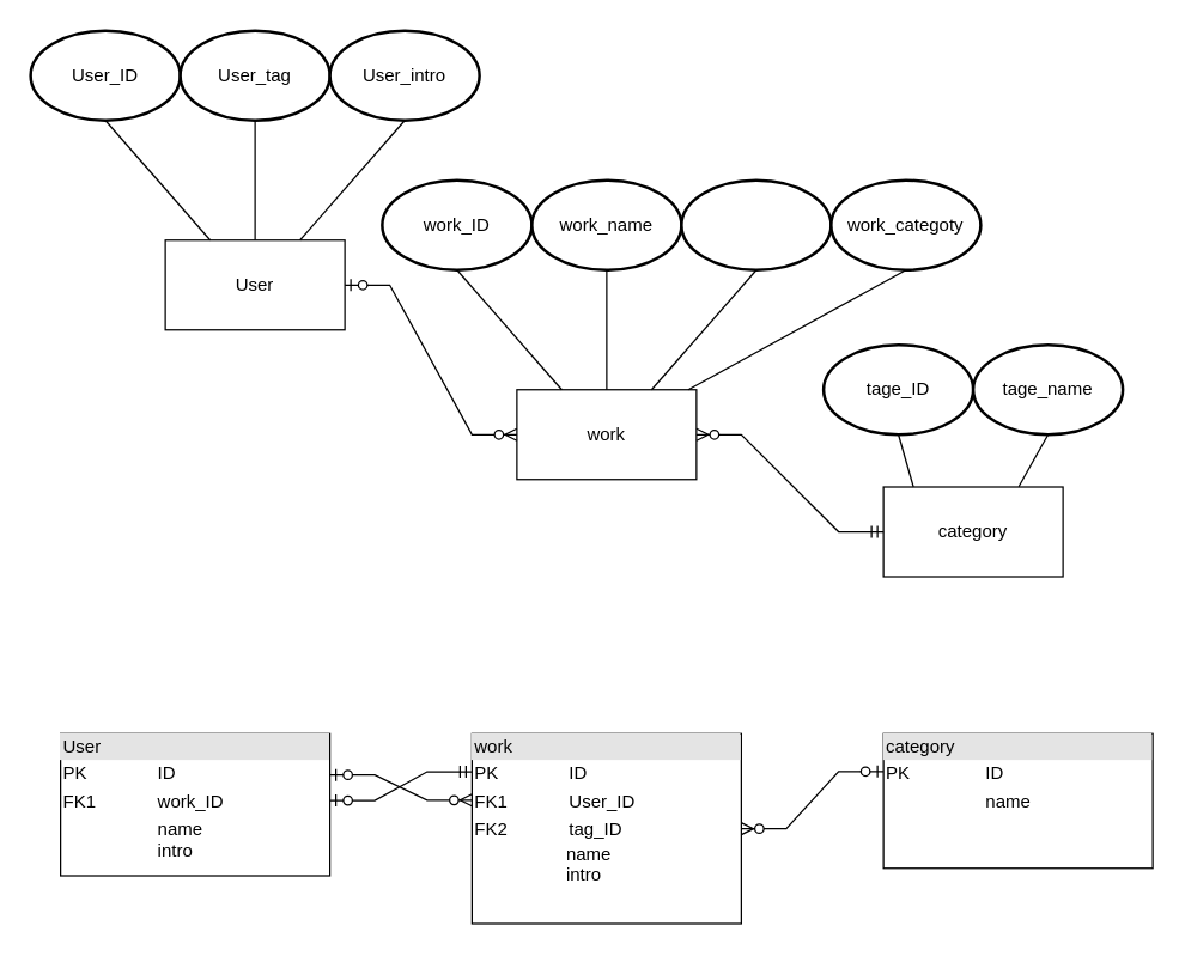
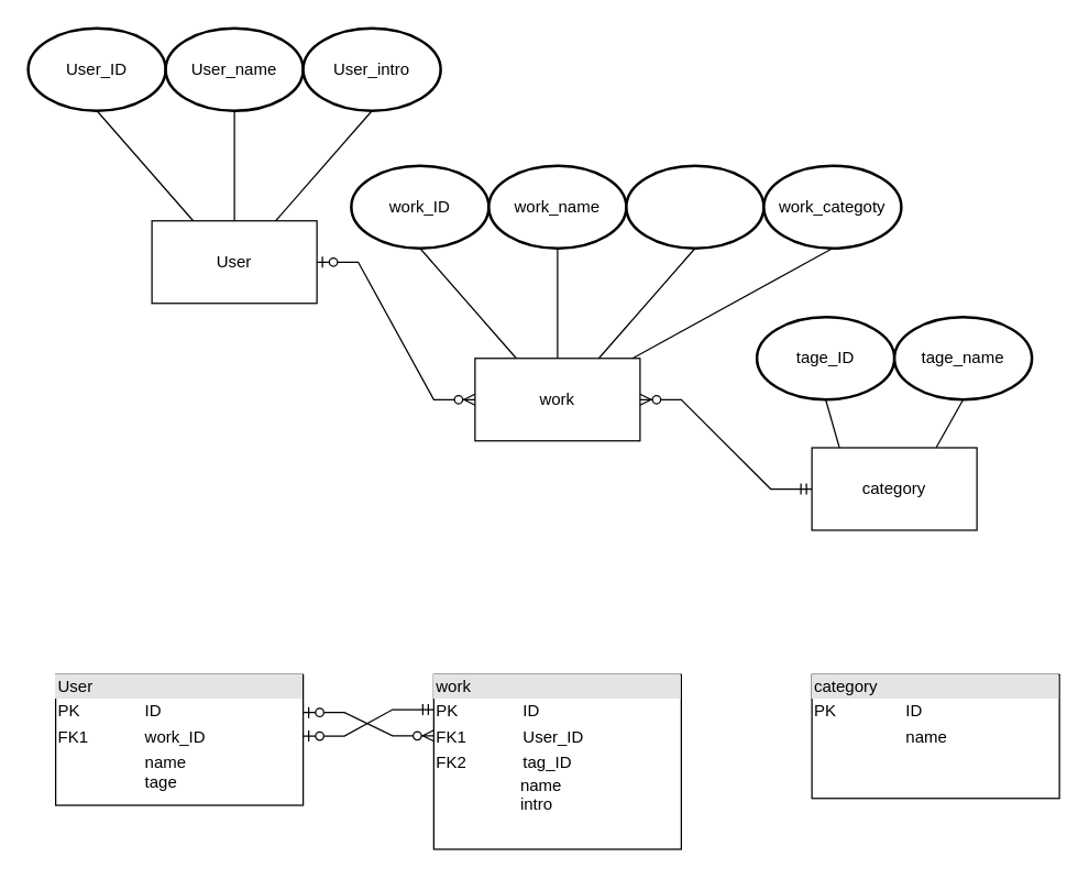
  <mxCell id="0" />
  <mxCell id="1" parent="0" />
  <mxCell id="2" value="" style="rounded=0;whiteSpace=wrap;html=1;" vertex="1" parent="1"><mxGeometry x="110" y="160" width="120" height="60" as="geometry" /></mxCell>
  <mxCell id="3" value="User" style="text;html=1;strokeColor=none;fillColor=none;align=center;verticalAlign=middle;whiteSpace=wrap;rounded=0;" vertex="1" parent="1"><mxGeometry x="140" y="175" width="60" height="30" as="geometry" /></mxCell>
  <mxCell id="4" value="" style="rounded=0;whiteSpace=wrap;html=1;" vertex="1" parent="1"><mxGeometry x="345" y="260" width="120" height="60" as="geometry" /></mxCell>
  <mxCell id="5" value="work" style="text;html=1;strokeColor=none;fillColor=none;align=center;verticalAlign=middle;whiteSpace=wrap;rounded=0;" vertex="1" parent="1"><mxGeometry x="375" y="275" width="60" height="30" as="geometry" /></mxCell>
  <mxCell id="6" value="" style="rounded=0;whiteSpace=wrap;html=1;" vertex="1" parent="1"><mxGeometry x="590" y="325" width="120" height="60" as="geometry" /></mxCell>
  <mxCell id="7" value="category" style="text;html=1;strokeColor=none;fillColor=none;align=center;verticalAlign=middle;whiteSpace=wrap;rounded=0;" vertex="1" parent="1"><mxGeometry x="620" y="340" width="60" height="30" as="geometry" /></mxCell>
  <mxCell id="8" value="" style="edgeStyle=entityRelationEdgeStyle;fontSize=12;html=1;endArrow=ERzeroToMany;startArrow=ERzeroToOne;rounded=0;exitX=1;exitY=0.5;exitDx=0;exitDy=0;entryX=0;entryY=0.5;entryDx=0;entryDy=0;" edge="1" parent="1" source="2" target="4"><mxGeometry width="100" height="100" relative="1" as="geometry"><mxPoint x="350" y="320" as="sourcePoint" /><mxPoint x="450" y="220" as="targetPoint" /></mxGeometry></mxCell>
  <mxCell id="9" value="" style="edgeStyle=entityRelationEdgeStyle;fontSize=12;html=1;endArrow=ERzeroToMany;startArrow=ERmandOne;rounded=0;entryX=1;entryY=0.5;entryDx=0;entryDy=0;exitX=0;exitY=0.5;exitDx=0;exitDy=0;" edge="1" parent="1" source="6" target="4"><mxGeometry width="100" height="100" relative="1" as="geometry"><mxPoint x="490" y="380" as="sourcePoint" /><mxPoint x="450" y="220" as="targetPoint" /></mxGeometry></mxCell>
  <mxCell id="10" value="" style="strokeWidth=2;html=1;shape=mxgraph.flowchart.start_1;whiteSpace=wrap;" vertex="1" parent="1"><mxGeometry x="20" y="20" width="100" height="60" as="geometry" /></mxCell>
  <mxCell id="11" value="User_ID" style="text;html=1;strokeColor=none;fillColor=none;align=center;verticalAlign=middle;whiteSpace=wrap;rounded=0;" vertex="1" parent="1"><mxGeometry x="40" y="35" width="60" height="30" as="geometry" /></mxCell>
  <mxCell id="12" value="" style="strokeWidth=2;html=1;shape=mxgraph.flowchart.start_1;whiteSpace=wrap;" vertex="1" parent="1"><mxGeometry x="120" y="20" width="100" height="60" as="geometry" /></mxCell>
- <mxCell id="13" value="User_tag" style="text;html=1;strokeColor=none;fillColor=none;align=center;verticalAlign=middle;whiteSpace=wrap;rounded=0;" vertex="1" parent="1"><mxGeometry x="140" y="35" width="60" height="30" as="geometry" /></mxCell>
+ <mxCell id="13" value="User_name" style="text;html=1;strokeColor=none;fillColor=none;align=center;verticalAlign=middle;whiteSpace=wrap;rounded=0;" vertex="1" parent="1"><mxGeometry x="140" y="35" width="60" height="30" as="geometry" /></mxCell>
  <mxCell id="14" value="" style="strokeWidth=2;html=1;shape=mxgraph.flowchart.start_1;whiteSpace=wrap;" vertex="1" parent="1"><mxGeometry x="220" y="20" width="100" height="60" as="geometry" /></mxCell>
  <mxCell id="15" value="User_intro" style="text;html=1;strokeColor=none;fillColor=none;align=center;verticalAlign=middle;whiteSpace=wrap;rounded=0;" vertex="1" parent="1"><mxGeometry x="240" y="35" width="60" height="30" as="geometry" /></mxCell>
  <mxCell id="16" value="" style="strokeWidth=2;html=1;shape=mxgraph.flowchart.start_1;whiteSpace=wrap;" vertex="1" parent="1"><mxGeometry x="255" y="120" width="100" height="60" as="geometry" /></mxCell>
  <mxCell id="17" value="work_ID" style="text;html=1;strokeColor=none;fillColor=none;align=center;verticalAlign=middle;whiteSpace=wrap;rounded=0;" vertex="1" parent="1"><mxGeometry x="275" y="135" width="60" height="30" as="geometry" /></mxCell>
  <mxCell id="18" value="" style="strokeWidth=2;html=1;shape=mxgraph.flowchart.start_1;whiteSpace=wrap;" vertex="1" parent="1"><mxGeometry x="355" y="120" width="100" height="60" as="geometry" /></mxCell>
  <mxCell id="19" value="work_name" style="text;html=1;strokeColor=none;fillColor=none;align=center;verticalAlign=middle;whiteSpace=wrap;rounded=0;" vertex="1" parent="1"><mxGeometry x="375" y="135" width="60" height="30" as="geometry" /></mxCell>
  <mxCell id="20" value="" style="strokeWidth=2;html=1;shape=mxgraph.flowchart.start_1;whiteSpace=wrap;" vertex="1" parent="1"><mxGeometry x="455" y="120" width="100" height="60" as="geometry" /></mxCell>
  <mxCell id="21" value="" style="strokeWidth=2;html=1;shape=mxgraph.flowchart.start_1;whiteSpace=wrap;" vertex="1" parent="1"><mxGeometry x="550" y="230" width="100" height="60" as="geometry" /></mxCell>
  <mxCell id="22" value="tage_ID" style="text;html=1;strokeColor=none;fillColor=none;align=center;verticalAlign=middle;whiteSpace=wrap;rounded=0;" vertex="1" parent="1"><mxGeometry x="570" y="245" width="60" height="30" as="geometry" /></mxCell>
  <mxCell id="23" value="" style="strokeWidth=2;html=1;shape=mxgraph.flowchart.start_1;whiteSpace=wrap;" vertex="1" parent="1"><mxGeometry x="650" y="230" width="100" height="60" as="geometry" /></mxCell>
  <mxCell id="24" value="tage_name" style="text;html=1;strokeColor=none;fillColor=none;align=center;verticalAlign=middle;whiteSpace=wrap;rounded=0;" vertex="1" parent="1"><mxGeometry x="670" y="245" width="60" height="30" as="geometry" /></mxCell>
  <mxCell id="25" value="" style="endArrow=none;html=1;rounded=0;exitX=0.5;exitY=1;exitDx=0;exitDy=0;exitPerimeter=0;entryX=0.5;entryY=0;entryDx=0;entryDy=0;" edge="1" parent="1" source="12" target="2"><mxGeometry width="50" height="50" relative="1" as="geometry"><mxPoint x="380" y="200" as="sourcePoint" /><mxPoint x="170" y="150" as="targetPoint" /></mxGeometry></mxCell>
  <mxCell id="26" value="" style="endArrow=none;html=1;rounded=0;exitX=0.25;exitY=0;exitDx=0;exitDy=0;entryX=0.5;entryY=1;entryDx=0;entryDy=0;entryPerimeter=0;" edge="1" parent="1" source="2" target="10"><mxGeometry width="50" height="50" relative="1" as="geometry"><mxPoint x="380" y="200" as="sourcePoint" /><mxPoint x="430" y="150" as="targetPoint" /></mxGeometry></mxCell>
  <mxCell id="27" value="" style="endArrow=none;html=1;rounded=0;exitX=0.75;exitY=0;exitDx=0;exitDy=0;entryX=0.5;entryY=1;entryDx=0;entryDy=0;entryPerimeter=0;" edge="1" parent="1" source="2" target="14"><mxGeometry width="50" height="50" relative="1" as="geometry"><mxPoint x="380" y="200" as="sourcePoint" /><mxPoint x="430" y="150" as="targetPoint" /></mxGeometry></mxCell>
  <mxCell id="28" value="" style="endArrow=none;html=1;rounded=0;exitX=0.25;exitY=0;exitDx=0;exitDy=0;entryX=0.5;entryY=1;entryDx=0;entryDy=0;entryPerimeter=0;" edge="1" parent="1" source="4" target="16"><mxGeometry width="50" height="50" relative="1" as="geometry"><mxPoint x="210" y="170" as="sourcePoint" /><mxPoint x="280" y="90" as="targetPoint" /></mxGeometry></mxCell>
  <mxCell id="29" value="" style="endArrow=none;html=1;rounded=0;exitX=0.5;exitY=0;exitDx=0;exitDy=0;entryX=0.5;entryY=1;entryDx=0;entryDy=0;entryPerimeter=0;" edge="1" parent="1" source="4" target="18"><mxGeometry width="50" height="50" relative="1" as="geometry"><mxPoint x="385" y="270" as="sourcePoint" /><mxPoint x="440" y="190" as="targetPoint" /></mxGeometry></mxCell>
  <mxCell id="30" value="" style="endArrow=none;html=1;rounded=0;exitX=0.75;exitY=0;exitDx=0;exitDy=0;entryX=0.5;entryY=1;entryDx=0;entryDy=0;entryPerimeter=0;" edge="1" parent="1" source="4" target="20"><mxGeometry width="50" height="50" relative="1" as="geometry"><mxPoint x="395" y="280" as="sourcePoint" /><mxPoint x="500" y="200" as="targetPoint" /></mxGeometry></mxCell>
  <mxCell id="31" value="" style="strokeWidth=2;html=1;shape=mxgraph.flowchart.start_1;whiteSpace=wrap;" vertex="1" parent="1"><mxGeometry x="555" y="120" width="100" height="60" as="geometry" /></mxCell>
  <mxCell id="32" value="work_categoty" style="text;html=1;strokeColor=none;fillColor=none;align=center;verticalAlign=middle;whiteSpace=wrap;rounded=0;" vertex="1" parent="1"><mxGeometry x="575" y="135" width="60" height="30" as="geometry" /></mxCell>
  <mxCell id="33" value="" style="endArrow=none;html=1;rounded=0;entryX=0.5;entryY=1;entryDx=0;entryDy=0;entryPerimeter=0;" edge="1" parent="1" source="4" target="31"><mxGeometry width="50" height="50" relative="1" as="geometry"><mxPoint x="470" y="260" as="sourcePoint" /><mxPoint x="515" y="190" as="targetPoint" /></mxGeometry></mxCell>
  <mxCell id="34" value="" style="endArrow=none;html=1;rounded=0;entryX=0.5;entryY=1;entryDx=0;entryDy=0;entryPerimeter=0;exitX=0.25;exitY=0;exitDx=0;exitDy=0;" edge="1" parent="1" target="21"><mxGeometry width="50" height="50" relative="1" as="geometry"><mxPoint x="610" y="325" as="sourcePoint" /><mxPoint x="535" y="180" as="targetPoint" /></mxGeometry></mxCell>
  <mxCell id="35" value="" style="endArrow=none;html=1;rounded=0;entryX=0.5;entryY=1;entryDx=0;entryDy=0;entryPerimeter=0;exitX=0.837;exitY=-0.003;exitDx=0;exitDy=0;exitPerimeter=0;" edge="1" parent="1" target="23"><mxGeometry width="50" height="50" relative="1" as="geometry"><mxPoint x="680.44" y="324.82" as="sourcePoint" /><mxPoint x="545" y="190" as="targetPoint" /></mxGeometry></mxCell>
- <mxCell id="36" value="&lt;div style=&quot;box-sizing:border-box;width:100%;background:#e4e4e4;padding:2px;&quot;&gt;User&lt;/div&gt;&lt;table style=&quot;width:100%;font-size:1em;&quot; cellpadding=&quot;2&quot; cellspacing=&quot;0&quot;&gt;&lt;tbody&gt;&lt;tr&gt;&lt;td&gt;PK&lt;/td&gt;&lt;td&gt;ID&lt;/td&gt;&lt;/tr&gt;&lt;tr&gt;&lt;td&gt;FK1&lt;/td&gt;&lt;td&gt;work_ID&lt;/td&gt;&lt;/tr&gt;&lt;tr&gt;&lt;td&gt;&lt;/td&gt;&lt;td&gt;name&lt;br&gt;intro&lt;br&gt;&lt;br&gt;&lt;/td&gt;&lt;/tr&gt;&lt;/tbody&gt;&lt;/table&gt;" style="verticalAlign=top;align=left;overflow=fill;html=1;whiteSpace=wrap;points=[[0,0,0,0,0],[0,0.29,0,0,0],[0,0.47,0,0,0],[0,0.75,0,0,0],[0,1,0,0,0],[0.25,0,0,0,0],[0.25,1,0,0,0],[0.5,0,0,0,0],[0.5,1,0,0,0],[0.75,0,0,0,0],[0.75,1,0,0,0],[1,0,0,0,0],[1,0.29,0,0,0],[1,0.47,0,0,0],[1,0.75,0,0,0],[1,1,0,0,0]];" vertex="1" parent="1"><mxGeometry x="40" y="490" width="180" height="95" as="geometry" /></mxCell>
+ <mxCell id="36" value="&lt;div style=&quot;box-sizing:border-box;width:100%;background:#e4e4e4;padding:2px;&quot;&gt;User&lt;/div&gt;&lt;table style=&quot;width:100%;font-size:1em;&quot; cellpadding=&quot;2&quot; cellspacing=&quot;0&quot;&gt;&lt;tbody&gt;&lt;tr&gt;&lt;td&gt;PK&lt;/td&gt;&lt;td&gt;ID&lt;/td&gt;&lt;/tr&gt;&lt;tr&gt;&lt;td&gt;FK1&lt;/td&gt;&lt;td&gt;work_ID&lt;/td&gt;&lt;/tr&gt;&lt;tr&gt;&lt;td&gt;&lt;/td&gt;&lt;td&gt;name&lt;br&gt;tage&lt;br&gt;&lt;br&gt;&lt;/td&gt;&lt;/tr&gt;&lt;/tbody&gt;&lt;/table&gt;" style="verticalAlign=top;align=left;overflow=fill;html=1;whiteSpace=wrap;points=[[0,0,0,0,0],[0,0.29,0,0,0],[0,0.47,0,0,0],[0,0.75,0,0,0],[0,1,0,0,0],[0.25,0,0,0,0],[0.25,1,0,0,0],[0.5,0,0,0,0],[0.5,1,0,0,0],[0.75,0,0,0,0],[0.75,1,0,0,0],[1,0,0,0,0],[1,0.29,0,0,0],[1,0.47,0,0,0],[1,0.75,0,0,0],[1,1,0,0,0]];" vertex="1" parent="1"><mxGeometry x="40" y="490" width="180" height="95" as="geometry" /></mxCell>
  <mxCell id="37" value="&lt;div style=&quot;box-sizing:border-box;width:100%;background:#e4e4e4;padding:2px;&quot;&gt;work&lt;/div&gt;&lt;table style=&quot;width:100%;font-size:1em;&quot; cellpadding=&quot;2&quot; cellspacing=&quot;0&quot;&gt;&lt;tbody&gt;&lt;tr&gt;&lt;td&gt;PK&lt;/td&gt;&lt;td&gt;ID&lt;/td&gt;&lt;/tr&gt;&lt;tr&gt;&lt;td&gt;FK1&lt;/td&gt;&lt;td&gt;User_ID&lt;br&gt;&lt;/td&gt;&lt;/tr&gt;&lt;tr&gt;&lt;td&gt;FK2&lt;/td&gt;&lt;td&gt;tag_ID&lt;br&gt;&lt;/td&gt;&lt;/tr&gt;&lt;/tbody&gt;&lt;/table&gt;&lt;span style=&quot;white-space: pre;&quot;&gt;&#09;&lt;/span&gt;&lt;span style=&quot;white-space: pre;&quot;&gt;&#09;&lt;/span&gt;&amp;nbsp; &amp;nbsp;name&lt;br&gt;&lt;span style=&quot;white-space: pre;&quot;&gt;&#09;&lt;/span&gt;&lt;span style=&quot;white-space: pre;&quot;&gt;&#09;&lt;/span&gt;&amp;nbsp; &amp;nbsp;intro&lt;br&gt;&lt;span style=&quot;white-space: pre;&quot;&gt;&lt;/span&gt;" style="verticalAlign=top;align=left;overflow=fill;html=1;whiteSpace=wrap;points=[[0,0,0,0,0],[0,0.2,0,0,0],[0,0.35,0,0,0],[0,0.5,0,0,0],[0,1,0,0,0],[0.25,0,0,0,0],[0.25,1,0,0,0],[0.5,0,0,0,0],[0.5,1,0,0,0],[0.75,0,0,0,0],[0.75,1,0,0,0],[1,0,0,0,0],[1,0.2,0,0,0],[1,0.35,0,0,0],[1,0.5,0,0,0],[1,1,0,0,0]];" vertex="1" parent="1"><mxGeometry x="315" y="490" width="180" height="127" as="geometry" /></mxCell>
  <mxCell id="38" value="&lt;div style=&quot;box-sizing:border-box;width:100%;background:#e4e4e4;padding:2px;&quot;&gt;category&lt;/div&gt;&lt;table style=&quot;width:100%;font-size:1em;&quot; cellpadding=&quot;2&quot; cellspacing=&quot;0&quot;&gt;&lt;tbody&gt;&lt;tr&gt;&lt;td&gt;PK&lt;/td&gt;&lt;td&gt;ID&lt;/td&gt;&lt;/tr&gt;&lt;tr&gt;&lt;td&gt;&lt;br&gt;&lt;/td&gt;&lt;td&gt;name&lt;/td&gt;&lt;/tr&gt;&lt;tr&gt;&lt;td&gt;&lt;/td&gt;&lt;td&gt;&lt;br&gt;&lt;/td&gt;&lt;/tr&gt;&lt;/tbody&gt;&lt;/table&gt;" style="verticalAlign=top;align=left;overflow=fill;html=1;whiteSpace=wrap;points=[[0,0,0,0,0],[0,0.28,0,0,0],[0,0.5,0,0,0],[0,0.75,0,0,0],[0,1,0,0,0],[0.25,0,0,0,0],[0.25,1,0,0,0],[0.5,0,0,0,0],[0.5,1,0,0,0],[0.75,0,0,0,0],[0.75,1,0,0,0],[1,0,0,0,0],[1,0.28,0,0,0],[1,0.5,0,0,0],[1,0.75,0,0,0],[1,1,0,0,0]];" vertex="1" parent="1"><mxGeometry x="590" y="490" width="180" height="90" as="geometry" /></mxCell>
  <mxCell id="39" value="" style="edgeStyle=entityRelationEdgeStyle;fontSize=12;html=1;endArrow=ERzeroToMany;startArrow=ERzeroToOne;rounded=0;exitX=1;exitY=0.29;exitDx=0;exitDy=0;exitPerimeter=0;entryX=0;entryY=0.35;entryDx=0;entryDy=0;entryPerimeter=0;" edge="1" parent="1" source="36" target="37"><mxGeometry width="100" height="100" relative="1" as="geometry"><mxPoint x="300" y="530" as="sourcePoint" /><mxPoint x="400" y="430" as="targetPoint" /></mxGeometry></mxCell>
  <mxCell id="40" value="" style="edgeStyle=entityRelationEdgeStyle;fontSize=12;html=1;endArrow=ERzeroToOne;startArrow=ERmandOne;rounded=0;exitX=0;exitY=0.2;exitDx=0;exitDy=0;exitPerimeter=0;entryX=1;entryY=0.47;entryDx=0;entryDy=0;entryPerimeter=0;" edge="1" parent="1" source="37" target="36"><mxGeometry width="100" height="100" relative="1" as="geometry"><mxPoint x="300" y="630" as="sourcePoint" /><mxPoint x="400" y="530" as="targetPoint" /></mxGeometry></mxCell>
- <mxCell id="41" value="" style="edgeStyle=entityRelationEdgeStyle;fontSize=12;html=1;endArrow=ERzeroToMany;startArrow=ERzeroToOne;rounded=0;entryX=1;entryY=0.5;entryDx=0;entryDy=0;entryPerimeter=0;exitX=0;exitY=0.28;exitDx=0;exitDy=0;exitPerimeter=0;" edge="1" parent="1" source="38" target="37"><mxGeometry width="100" height="100" relative="1" as="geometry"><mxPoint x="300" y="630" as="sourcePoint" /><mxPoint x="400" y="530" as="targetPoint" /></mxGeometry></mxCell>
